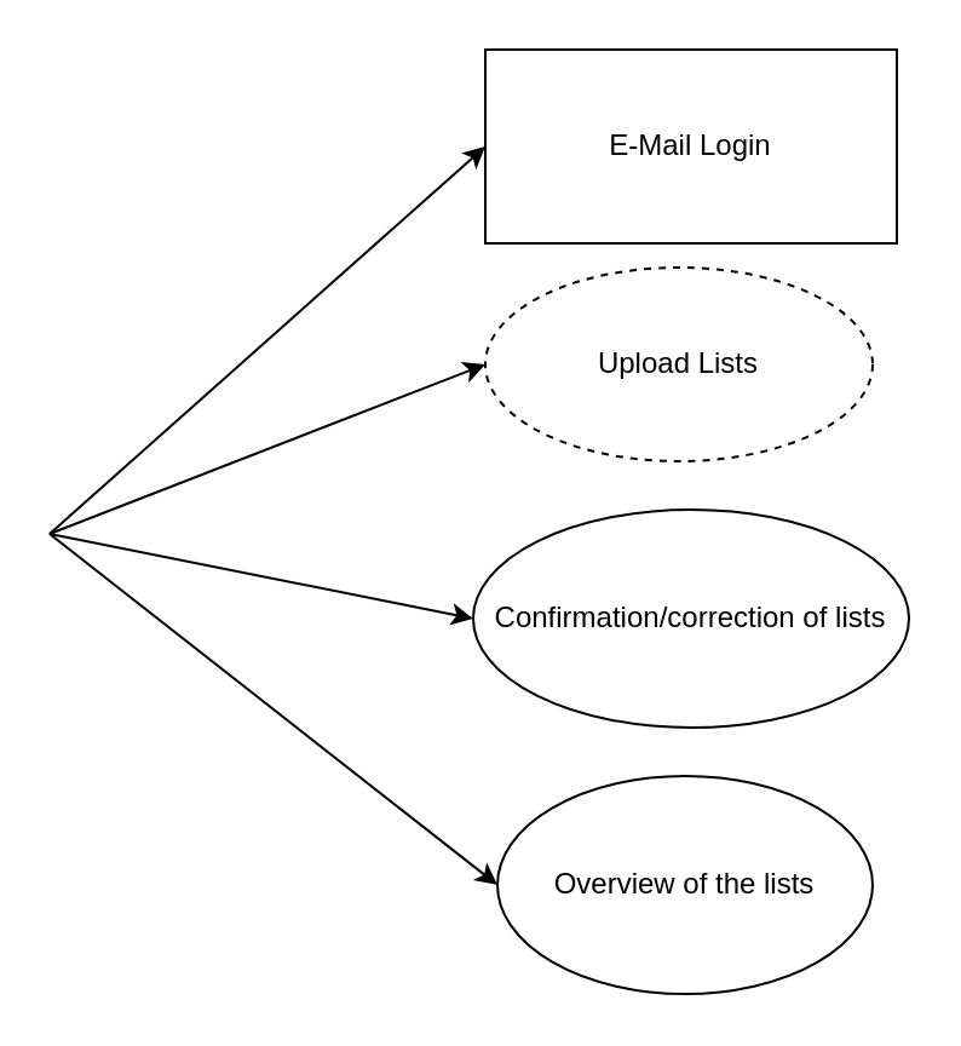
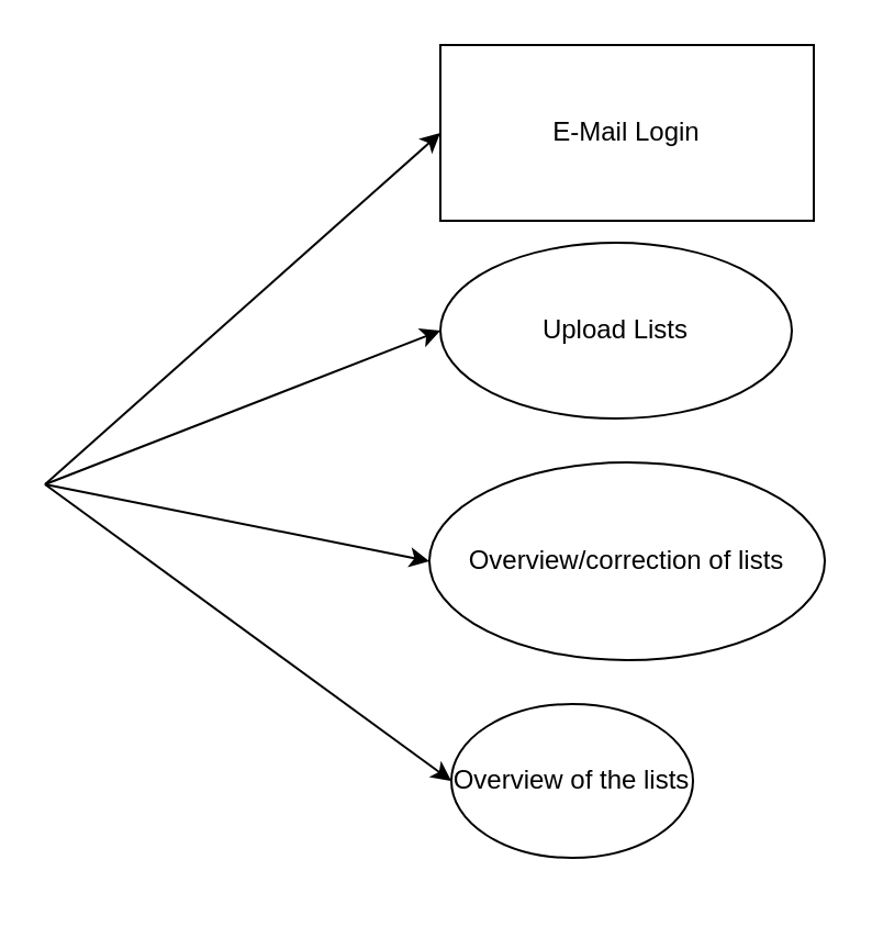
  <mxCell id="0" />
  <mxCell id="1" parent="0" />
  <mxCell id="2" value="E-Mail Login" style="whiteSpace=wrap;html=1;rounded=0;" parent="1" vertex="1"><mxGeometry x="200" y="20" width="170" height="80" as="geometry" /></mxCell>
- <mxCell id="3" value="Confirmation/correction of lists" style="ellipse;whiteSpace=wrap;html=1;" parent="1" vertex="1"><mxGeometry x="195" y="210" width="180" height="90" as="geometry" /></mxCell>
- <mxCell id="4" value="Upload Lists" style="ellipse;whiteSpace=wrap;html=1;dashed=1;" parent="1" vertex="1"><mxGeometry x="200" y="110" width="160" height="80" as="geometry" /></mxCell>
- <mxCell id="5" value="Overview of the lists" style="ellipse;whiteSpace=wrap;html=1;" parent="1" vertex="1"><mxGeometry x="205" y="320" width="155" height="90" as="geometry" /></mxCell>
+ <mxCell id="3" value="Overview/correction of lists" style="ellipse;whiteSpace=wrap;html=1;" parent="1" vertex="1"><mxGeometry x="195" y="210" width="180" height="90" as="geometry" /></mxCell>
+ <mxCell id="4" value="Upload Lists" style="ellipse;whiteSpace=wrap;html=1;" parent="1" vertex="1"><mxGeometry x="200" y="110" width="160" height="80" as="geometry" /></mxCell>
+ <mxCell id="5" value="Overview of the lists" style="ellipse;whiteSpace=wrap;html=1;" parent="1" vertex="1"><mxGeometry x="205" y="320" width="110" height="70" as="geometry" /></mxCell>
  <mxCell id="6" value="" style="endArrow=classic;html=1;rounded=0;entryX=0;entryY=0.5;entryDx=0;entryDy=0;" parent="1" target="2" edge="1"><mxGeometry width="50" height="50" relative="1" as="geometry"><mxPoint x="20" y="220" as="sourcePoint" /><mxPoint x="100" y="130" as="targetPoint" /></mxGeometry></mxCell>
  <mxCell id="7" value="" style="endArrow=classic;html=1;rounded=0;entryX=0;entryY=0.5;entryDx=0;entryDy=0;" parent="1" target="4" edge="1"><mxGeometry width="50" height="50" relative="1" as="geometry"><mxPoint x="20" y="220" as="sourcePoint" /><mxPoint x="110" y="240" as="targetPoint" /></mxGeometry></mxCell>
  <mxCell id="8" value="" style="endArrow=classic;html=1;rounded=0;entryX=0;entryY=0.5;entryDx=0;entryDy=0;" parent="1" target="3" edge="1"><mxGeometry width="50" height="50" relative="1" as="geometry"><mxPoint x="20" y="220" as="sourcePoint" /><mxPoint x="207.5" y="220" as="targetPoint" /></mxGeometry></mxCell>
  <mxCell id="9" value="" style="endArrow=classic;html=1;rounded=0;entryX=0;entryY=0.5;entryDx=0;entryDy=0;" parent="1" target="5" edge="1"><mxGeometry width="50" height="50" relative="1" as="geometry"><mxPoint x="20" y="220" as="sourcePoint" /><mxPoint x="207.5" y="325" as="targetPoint" /></mxGeometry></mxCell>
